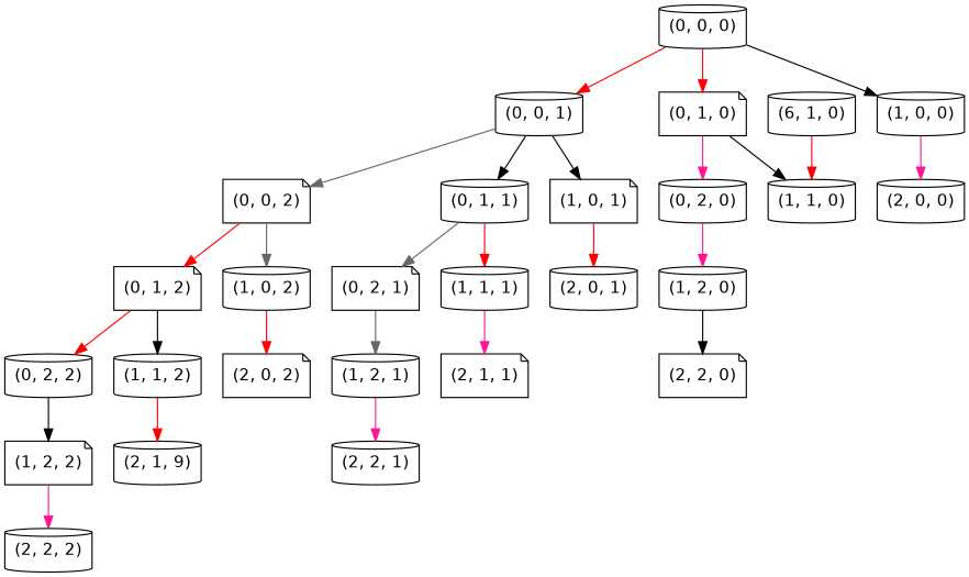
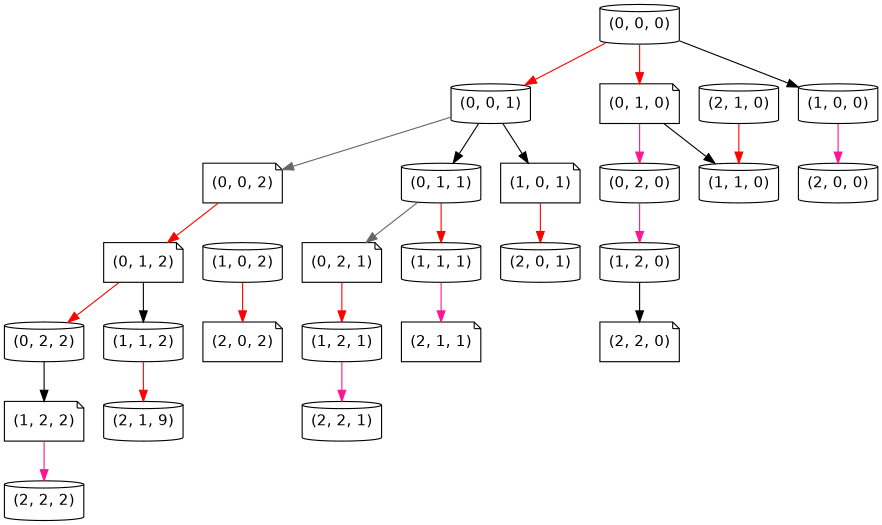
  digraph {
    fontname="DejaVu Sans"
    node [fontname="DejaVu Sans" shape=cylinder]
    edge [color=red fontname="DejaVu Sans"]
    n1 [label="(0, 0, 0)"]
    n2 [label="(0, 0, 1)"]
    n3 [label="(0, 1, 0)" shape=note]
    n4 [label="(1, 0, 0)"]
    n5 [label="(0, 0, 2)" shape=note]
    n6 [label="(0, 1, 1)"]
    n7 [label="(1, 0, 1)" shape=note]
    n8 [label="(0, 2, 0)"]
    n9 [label="(1, 1, 0)"]
    n10 [label="(2, 0, 0)"]
    n11 [label="(0, 1, 2)" shape=note]
    n12 [label="(1, 0, 2)"]
    n13 [label="(0, 2, 1)" shape=note]
    n14 [label="(1, 1, 1)"]
    n15 [label="(2, 0, 1)"]
    n16 [label="(0, 2, 2)"]
    n17 [label="(1, 1, 2)"]
    n18 [label="(2, 0, 2)" shape=note]
    n19 [label="(1, 2, 0)"]
    n20 [label="(1, 2, 1)"]
    n21 [label="(2, 1, 1)" shape=note]
    n22 [label="(1, 2, 2)" shape=note]
    n23 [label="(2, 1, 9)"]
    n24 [label="(2, 2, 0)" shape=note]
    n25 [label="(2, 2, 1)"]
    n26 [label="(2, 2, 2)"]
-   n27 [label="(6, 1, 0)"]
+   n27 [label="(2, 1, 0)"]
    n1 -> n2
    n1 -> n3
    n1 -> n4 [color=black]
    n2 -> n5 [color=gray40]
    n2 -> n6 [color=black]
    n2 -> n7 [color=black]
    n3 -> n8 [color=deeppink]
    n3 -> n9 [color=black]
    n4 -> n10 [color=deeppink]
    n5 -> n11
-   n5 -> n12 [color=gray40]
    n6 -> n13 [color=gray40]
    n6 -> n14
    n7 -> n15
    n8 -> n19 [color=deeppink]
    n11 -> n16
    n11 -> n17 [color=black]
    n12 -> n18
-   n13 -> n20 [color=gray40]
+   n13 -> n20
    n14 -> n21 [color=deeppink]
    n16 -> n22 [color=black]
    n17 -> n23
    n19 -> n24 [color=black]
    n20 -> n25 [color=deeppink]
    n22 -> n26 [color=deeppink]
    n27 -> n9
  }
